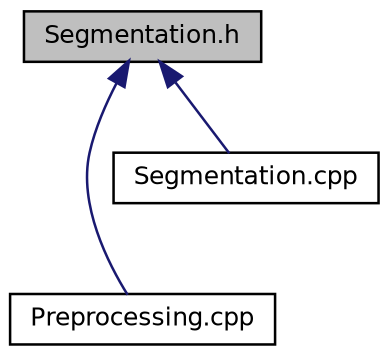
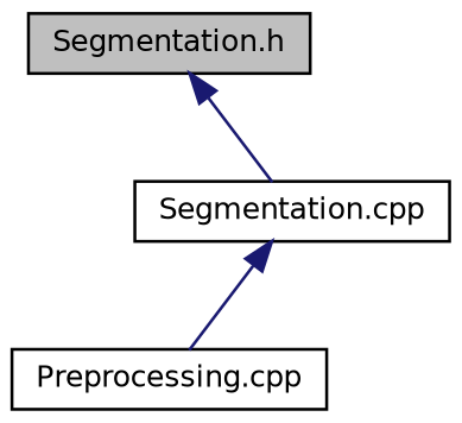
  digraph {
    node [color=black fillcolor=white fontname=Helvetica fontsize=10 shape=record style=filled]
    edge [color=midnightblue dir=back fontname=Helvetica fontsize=10 labelfontname=Helvetica labelfontsize=10 style=solid]
    n1 [fillcolor=grey75 fontcolor=black height=0.2 label="Segmentation.h" width=0.4]
    n2 [height=0.2 label="Preprocessing.cpp" width=0.4]
    n3 [height=0.2 label="Segmentation.cpp" width=0.4]
-   n1 -> n2
+   n3 -> n2
    n1 -> n3
  }
